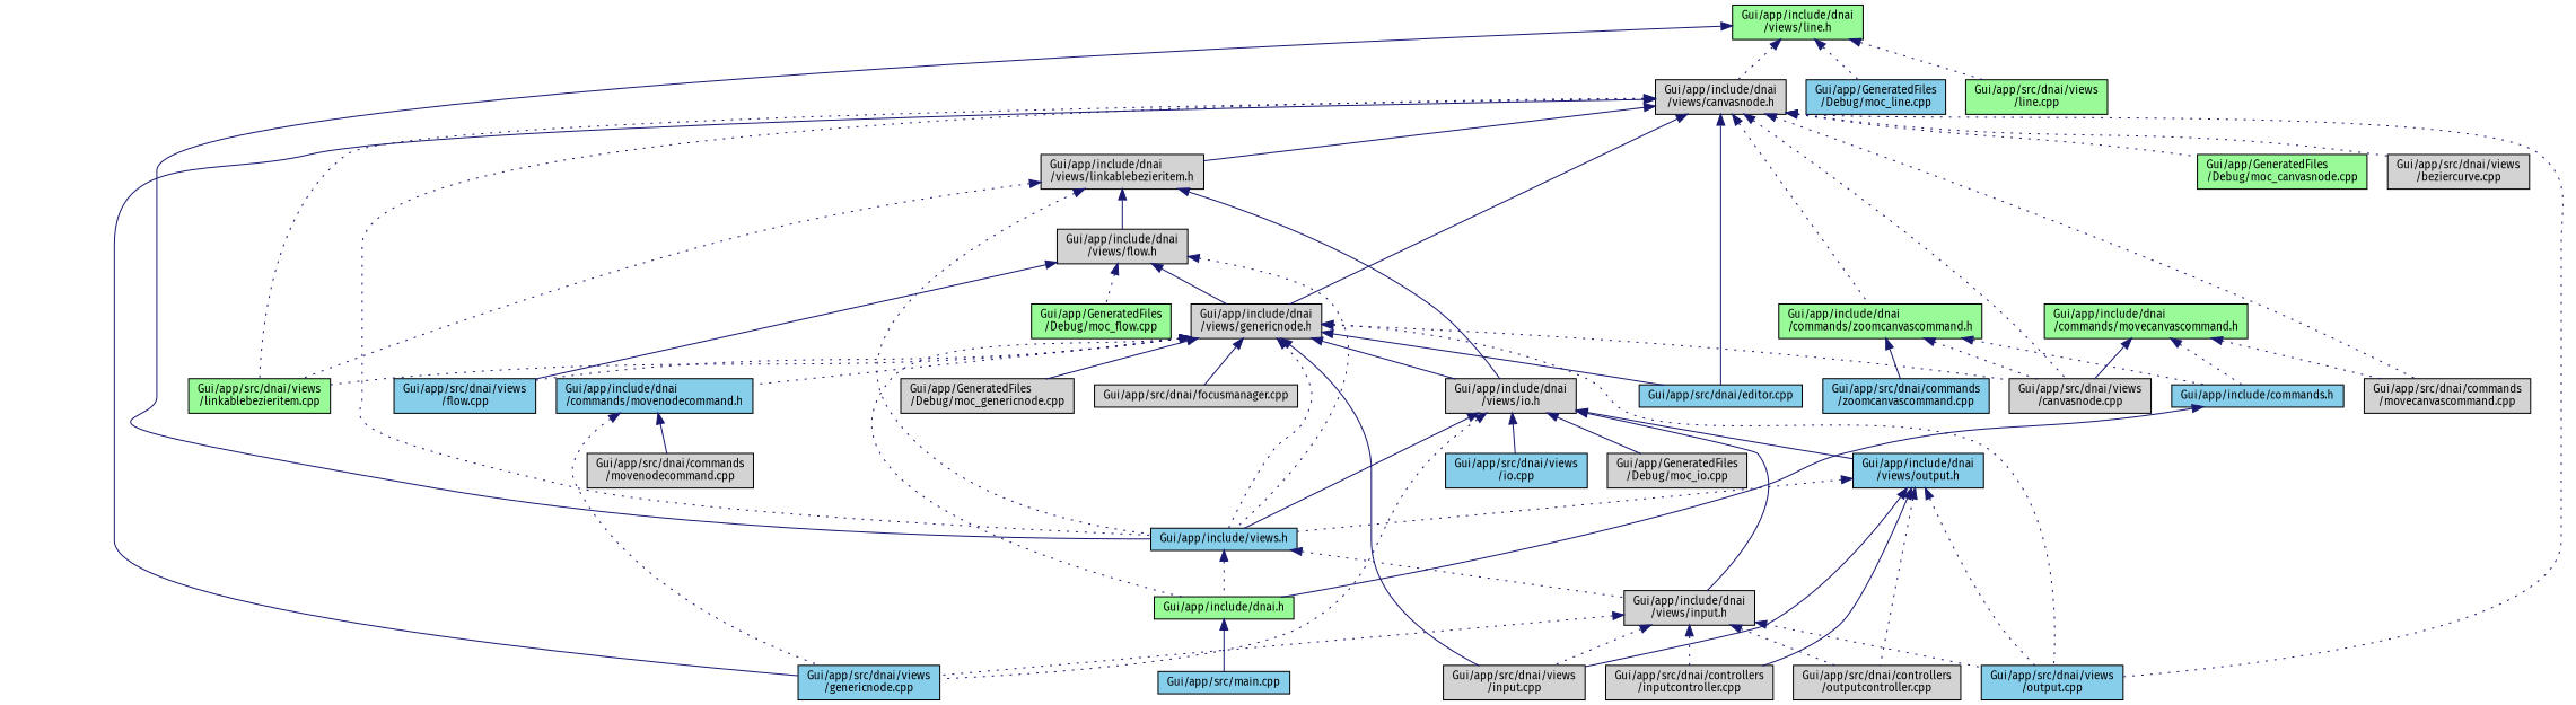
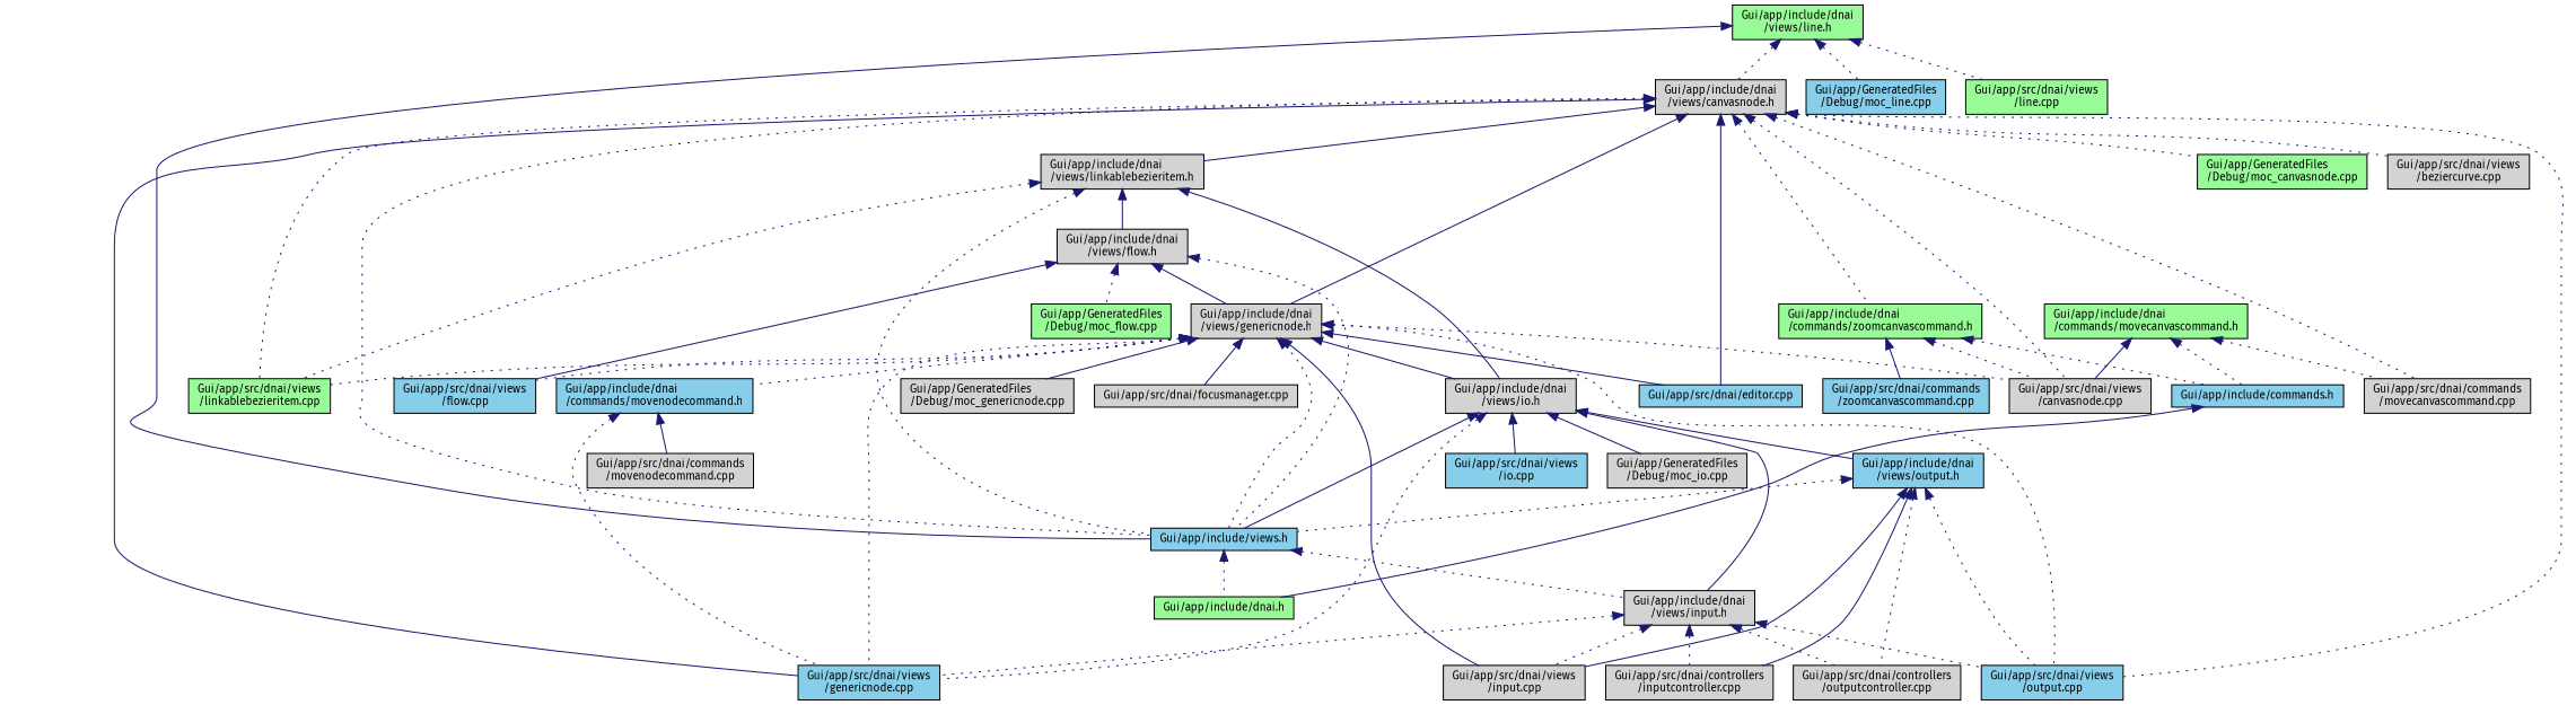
  digraph {
    fontname="Fira Sans"
    node [color=black fillcolor=lightgrey fontname="Fira Sans" fontsize=10 shape=record style=filled]
    edge [color=midnightblue dir=back fontname="Fira Sans" fontsize=10 labelfontname=Helvetica labelfontsize=10 style=dotted]
    n1 [fillcolor=palegreen fontcolor=black height=0.2 label="Gui/app/include/dnai\l/views/line.h" width=0.4]
    n2 [height=0.2 label="Gui/app/include/dnai\l/views/canvasnode.h" width=0.4]
    n3 [fillcolor=skyblue height=0.2 label="Gui/app/include/views.h" width=0.4]
    n4 [fillcolor=skyblue height=0.2 label="Gui/app/GeneratedFiles\l/Debug/moc_line.cpp" width=0.4]
    n5 [fillcolor=palegreen height=0.2 label="Gui/app/src/dnai/views\l/line.cpp" width=0.4]
    n6 [fillcolor=palegreen height=0.2 label="Gui/app/GeneratedFiles\l/Debug/moc_canvasnode.cpp" width=0.4]
    n7 [height=0.2 label="Gui/app/include/dnai\l/views/linkablebezieritem.h" width=0.4]
    n8 [height=0.2 label="Gui/app/include/dnai\l/views/genericnode.h" width=0.4]
    n9 [fillcolor=skyblue height=0.2 label="Gui/app/src/dnai/views\l/genericnode.cpp" width=0.4]
    n10 [fillcolor=skyblue height=0.2 label="Gui/app/src/dnai/views\l/output.cpp" width=0.4]
    n11 [fillcolor=skyblue height=0.2 label="Gui/app/src/dnai/editor.cpp" width=0.4]
    n12 [height=0.2 label="Gui/app/src/dnai/views\l/canvasnode.cpp" width=0.4]
    n13 [fillcolor=palegreen height=0.2 label="Gui/app/src/dnai/views\l/linkablebezieritem.cpp" width=0.4]
    n14 [height=0.2 label="Gui/app/src/dnai/commands\l/movecanvascommand.cpp" width=0.4]
    n15 [fillcolor=palegreen height=0.2 label="Gui/app/include/dnai\l/commands/zoomcanvascommand.h" width=0.4]
    n16 [height=0.2 label="Gui/app/src/dnai/views\l/beziercurve.cpp" width=0.4]
    n17 [height=0.2 label="Gui/app/include/dnai\l/views/input.h" width=0.4]
    n18 [fillcolor=palegreen height=0.2 label="Gui/app/include/dnai.h" width=0.4]
    n19 [height=0.2 label="Gui/app/include/dnai\l/views/flow.h" width=0.4]
    n20 [height=0.2 label="Gui/app/include/dnai\l/views/io.h" width=0.4]
    n21 [fillcolor=skyblue height=0.2 label="Gui/app/src/dnai/views\l/flow.cpp" width=0.4]
    n22 [height=0.2 label="Gui/app/GeneratedFiles\l/Debug/moc_genericnode.cpp" width=0.4]
    n23 [height=0.2 label="Gui/app/src/dnai/views\l/input.cpp" width=0.4]
    n24 [fillcolor=skyblue height=0.2 label="Gui/app/include/dnai\l/commands/movenodecommand.h" width=0.4]
    n25 [height=0.2 label="Gui/app/src/dnai/focusmanager.cpp" width=0.4]
    n26 [fillcolor=palegreen height=0.2 label="Gui/app/include/dnai\l/commands/movecanvascommand.h" width=0.4]
    n27 [fillcolor=skyblue height=0.2 label="Gui/app/include/commands.h" width=0.4]
    n28 [fillcolor=skyblue height=0.2 label="Gui/app/src/dnai/commands\l/zoomcanvascommand.cpp" width=0.4]
    n29 [fillcolor=palegreen height=0.2 label="Gui/app/GeneratedFiles\l/Debug/moc_flow.cpp" width=0.4]
    n30 [height=0.2 label="Gui/app/GeneratedFiles\l/Debug/moc_io.cpp" width=0.4]
    n31 [fillcolor=skyblue height=0.2 label="Gui/app/include/dnai\l/views/output.h" width=0.4]
    n32 [fillcolor=skyblue height=0.2 label="Gui/app/src/dnai/views\l/io.cpp" width=0.4]
    n33 [height=0.2 label="Gui/app/src/dnai/commands\l/movenodecommand.cpp" width=0.4]
    n34 [height=0.2 label="Gui/app/src/dnai/controllers\l/inputcontroller.cpp" width=0.4]
    n35 [height=0.2 label="Gui/app/src/dnai/controllers\l/outputcontroller.cpp" width=0.4]
-   n36 [fillcolor=skyblue height=0.2 label="Gui/app/src/main.cpp" width=0.4]
    n1 -> n2
    n1 -> n3 [style=solid]
    n1 -> n4
    n1 -> n5
    n2 -> n3
    n2 -> n6
    n2 -> n7 [style=solid]
    n2 -> n8 [style=solid]
    n2 -> n9 [style=solid]
    n2 -> n10
    n2 -> n11 [style=solid]
    n2 -> n12
    n2 -> n13
    n2 -> n14
    n2 -> n15
    n2 -> n16
    n3 -> n17
    n3 -> n18
    n7 -> n3
    n7 -> n13
    n7 -> n19 [style=solid]
    n7 -> n20 [style=solid]
    n8 -> n3
-   n8 -> n18
+   n8 -> n9
    n8 -> n10
    n8 -> n11 [style=solid]
    n8 -> n12
    n8 -> n13
    n8 -> n20 [style=solid]
    n8 -> n21
    n8 -> n22 [style=solid]
    n8 -> n23 [style=solid]
    n8 -> n24
    n8 -> n25 [style=solid]
    n15 -> n12
    n15 -> n27
    n15 -> n28 [style=solid]
    n17 -> n9
    n17 -> n10
    n17 -> n23
    n17 -> n34
    n17 -> n35
-   n18 -> n36 [style=solid]
    n19 -> n3
    n19 -> n8 [style=solid]
    n19 -> n21 [style=solid]
    n19 -> n29
    n20 -> n3 [style=solid]
    n20 -> n9
    n20 -> n17 [style=solid]
    n20 -> n30 [style=solid]
    n20 -> n31 [style=solid]
    n20 -> n32 [style=solid]
    n24 -> n9
    n24 -> n33 [style=solid]
    n26 -> n12 [style=solid]
    n26 -> n14
    n26 -> n27
    n27 -> n18 [style=solid]
    n31 -> n3
    n31 -> n10
    n31 -> n23 [style=solid]
    n31 -> n34 [style=solid]
    n31 -> n35
  }
